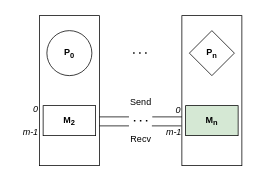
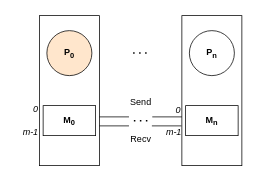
  <mxCell id="0" />
  <mxCell id="1" parent="0" />
  <mxCell id="2" value="" style="rounded=0;whiteSpace=wrap;html=1;" parent="1" vertex="1"><mxGeometry x="52" y="20" width="80" height="200" as="geometry" /></mxCell>
- <mxCell id="3" value="&lt;b&gt;P&lt;sub&gt;&lt;font&gt;0&lt;/font&gt;&lt;/sub&gt;&lt;/b&gt;" style="ellipse;whiteSpace=wrap;html=1;aspect=fixed;" parent="1" vertex="1"><mxGeometry x="62" y="40" width="60" height="60" as="geometry" /></mxCell>
- <mxCell id="4" value="&lt;b&gt;M&lt;sub&gt;&lt;font&gt;2&lt;/font&gt;&lt;/sub&gt;&lt;/b&gt;" style="rounded=0;whiteSpace=wrap;html=1;" parent="1" vertex="1"><mxGeometry x="57" y="140" width="70" height="40" as="geometry" /></mxCell>
+ <mxCell id="3" value="&lt;b&gt;P&lt;sub&gt;&lt;font&gt;0&lt;/font&gt;&lt;/sub&gt;&lt;/b&gt;" style="ellipse;whiteSpace=wrap;html=1;aspect=fixed;fillColor=#ffe6cc;" parent="1" vertex="1"><mxGeometry x="62" y="40" width="60" height="60" as="geometry" /></mxCell>
+ <mxCell id="4" value="&lt;b&gt;M&lt;sub&gt;&lt;font&gt;0&lt;/font&gt;&lt;/sub&gt;&lt;/b&gt;" style="rounded=0;whiteSpace=wrap;html=1;" parent="1" vertex="1"><mxGeometry x="57" y="140" width="70" height="40" as="geometry" /></mxCell>
  <mxCell id="5" value="" style="rounded=0;whiteSpace=wrap;html=1;" parent="1" vertex="1"><mxGeometry x="242" y="20" width="80" height="200" as="geometry" /></mxCell>
- <mxCell id="6" value="&lt;b&gt;P&lt;sub&gt;&lt;font&gt;n&lt;/font&gt;&lt;/sub&gt;&lt;/b&gt;" style="rhombus;whiteSpace=wrap;html=1;aspect=fixed;" parent="1" vertex="1"><mxGeometry x="252" y="40" width="60" height="60" as="geometry" /></mxCell>
- <mxCell id="7" value="&lt;b&gt;M&lt;sub&gt;n&lt;/sub&gt;&lt;/b&gt;" style="rounded=0;whiteSpace=wrap;html=1;fillColor=#d5e8d4;" parent="1" vertex="1"><mxGeometry x="247" y="140" width="70" height="40" as="geometry" /></mxCell>
+ <mxCell id="6" value="&lt;b&gt;P&lt;sub&gt;&lt;font&gt;n&lt;/font&gt;&lt;/sub&gt;&lt;/b&gt;" style="ellipse;whiteSpace=wrap;html=1;aspect=fixed;" parent="1" vertex="1"><mxGeometry x="252" y="40" width="60" height="60" as="geometry" /></mxCell>
+ <mxCell id="7" value="&lt;b&gt;M&lt;sub&gt;n&lt;/sub&gt;&lt;/b&gt;" style="rounded=0;whiteSpace=wrap;html=1;" parent="1" vertex="1"><mxGeometry x="247" y="140" width="70" height="40" as="geometry" /></mxCell>
  <mxCell id="8" value="" style="endArrow=none;html=1;rounded=0;exitX=1.017;exitY=0.673;exitDx=0;exitDy=0;exitPerimeter=0;startFill=0;" parent="1" edge="1"><mxGeometry width="50" height="50" relative="1" as="geometry"><mxPoint x="132" y="155" as="sourcePoint" /><mxPoint x="171.47" y="155" as="targetPoint" /></mxGeometry></mxCell>
  <mxCell id="9" value="" style="endArrow=none;html=1;rounded=0;exitX=1.017;exitY=0.673;exitDx=0;exitDy=0;exitPerimeter=0;startFill=0;" parent="1" edge="1"><mxGeometry width="50" height="50" relative="1" as="geometry"><mxPoint x="132" y="167" as="sourcePoint" /><mxPoint x="171.47" y="167" as="targetPoint" /></mxGeometry></mxCell>
  <mxCell id="10" value="Send" style="text;html=1;align=center;verticalAlign=middle;resizable=0;points=[];autosize=1;strokeColor=none;fillColor=none;" parent="1" vertex="1"><mxGeometry x="162" y="120" width="50" height="30" as="geometry" /></mxCell>
  <mxCell id="11" value="Recv" style="text;html=1;align=center;verticalAlign=middle;resizable=0;points=[];autosize=1;strokeColor=none;fillColor=none;" parent="1" vertex="1"><mxGeometry x="162" y="170" width="50" height="30" as="geometry" /></mxCell>
  <mxCell id="12" value="" style="endArrow=none;dashed=1;html=1;dashPattern=1 3;strokeWidth=2;rounded=0;fontSize=14;" parent="1" edge="1"><mxGeometry width="50" height="50" relative="1" as="geometry"><mxPoint x="177" y="69.67" as="sourcePoint" /><mxPoint x="197" y="69.67" as="targetPoint" /></mxGeometry></mxCell>
  <mxCell id="13" value="" style="endArrow=none;dashed=1;html=1;dashPattern=1 3;strokeWidth=2;rounded=0;fontSize=14;" parent="1" edge="1"><mxGeometry width="50" height="50" relative="1" as="geometry"><mxPoint x="178" y="160" as="sourcePoint" /><mxPoint x="198" y="160" as="targetPoint" /></mxGeometry></mxCell>
  <mxCell id="14" value="" style="endArrow=none;html=1;rounded=0;exitX=1.017;exitY=0.673;exitDx=0;exitDy=0;exitPerimeter=0;startFill=0;" parent="1" edge="1"><mxGeometry width="50" height="50" relative="1" as="geometry"><mxPoint x="202.53" y="155" as="sourcePoint" /><mxPoint x="242" y="155" as="targetPoint" /></mxGeometry></mxCell>
  <mxCell id="15" value="" style="endArrow=none;html=1;rounded=0;exitX=1.017;exitY=0.673;exitDx=0;exitDy=0;exitPerimeter=0;startFill=0;" parent="1" edge="1"><mxGeometry width="50" height="50" relative="1" as="geometry"><mxPoint x="202" y="167" as="sourcePoint" /><mxPoint x="241.47" y="167" as="targetPoint" /></mxGeometry></mxCell>
  <mxCell id="16" value="&lt;i&gt;0&lt;/i&gt;" style="text;html=1;align=center;verticalAlign=middle;resizable=0;points=[];autosize=1;strokeColor=none;fillColor=none;" vertex="1" parent="1"><mxGeometry x="32" y="130" width="30" height="30" as="geometry" /></mxCell>
  <mxCell id="17" value="&lt;i&gt;m-1&lt;/i&gt;" style="text;html=1;align=center;verticalAlign=middle;resizable=0;points=[];autosize=1;strokeColor=none;fillColor=none;" vertex="1" parent="1"><mxGeometry x="20" y="160" width="40" height="30" as="geometry" /></mxCell>
  <mxCell id="18" value="&lt;i&gt;0&lt;/i&gt;" style="text;html=1;align=center;verticalAlign=middle;resizable=0;points=[];autosize=1;strokeColor=none;fillColor=none;" vertex="1" parent="1"><mxGeometry x="222" y="131" width="30" height="30" as="geometry" /></mxCell>
  <mxCell id="19" value="&lt;i&gt;m-1&lt;/i&gt;" style="text;html=1;align=center;verticalAlign=middle;resizable=0;points=[];autosize=1;strokeColor=none;fillColor=none;" vertex="1" parent="1"><mxGeometry x="211" y="160" width="40" height="30" as="geometry" /></mxCell>
